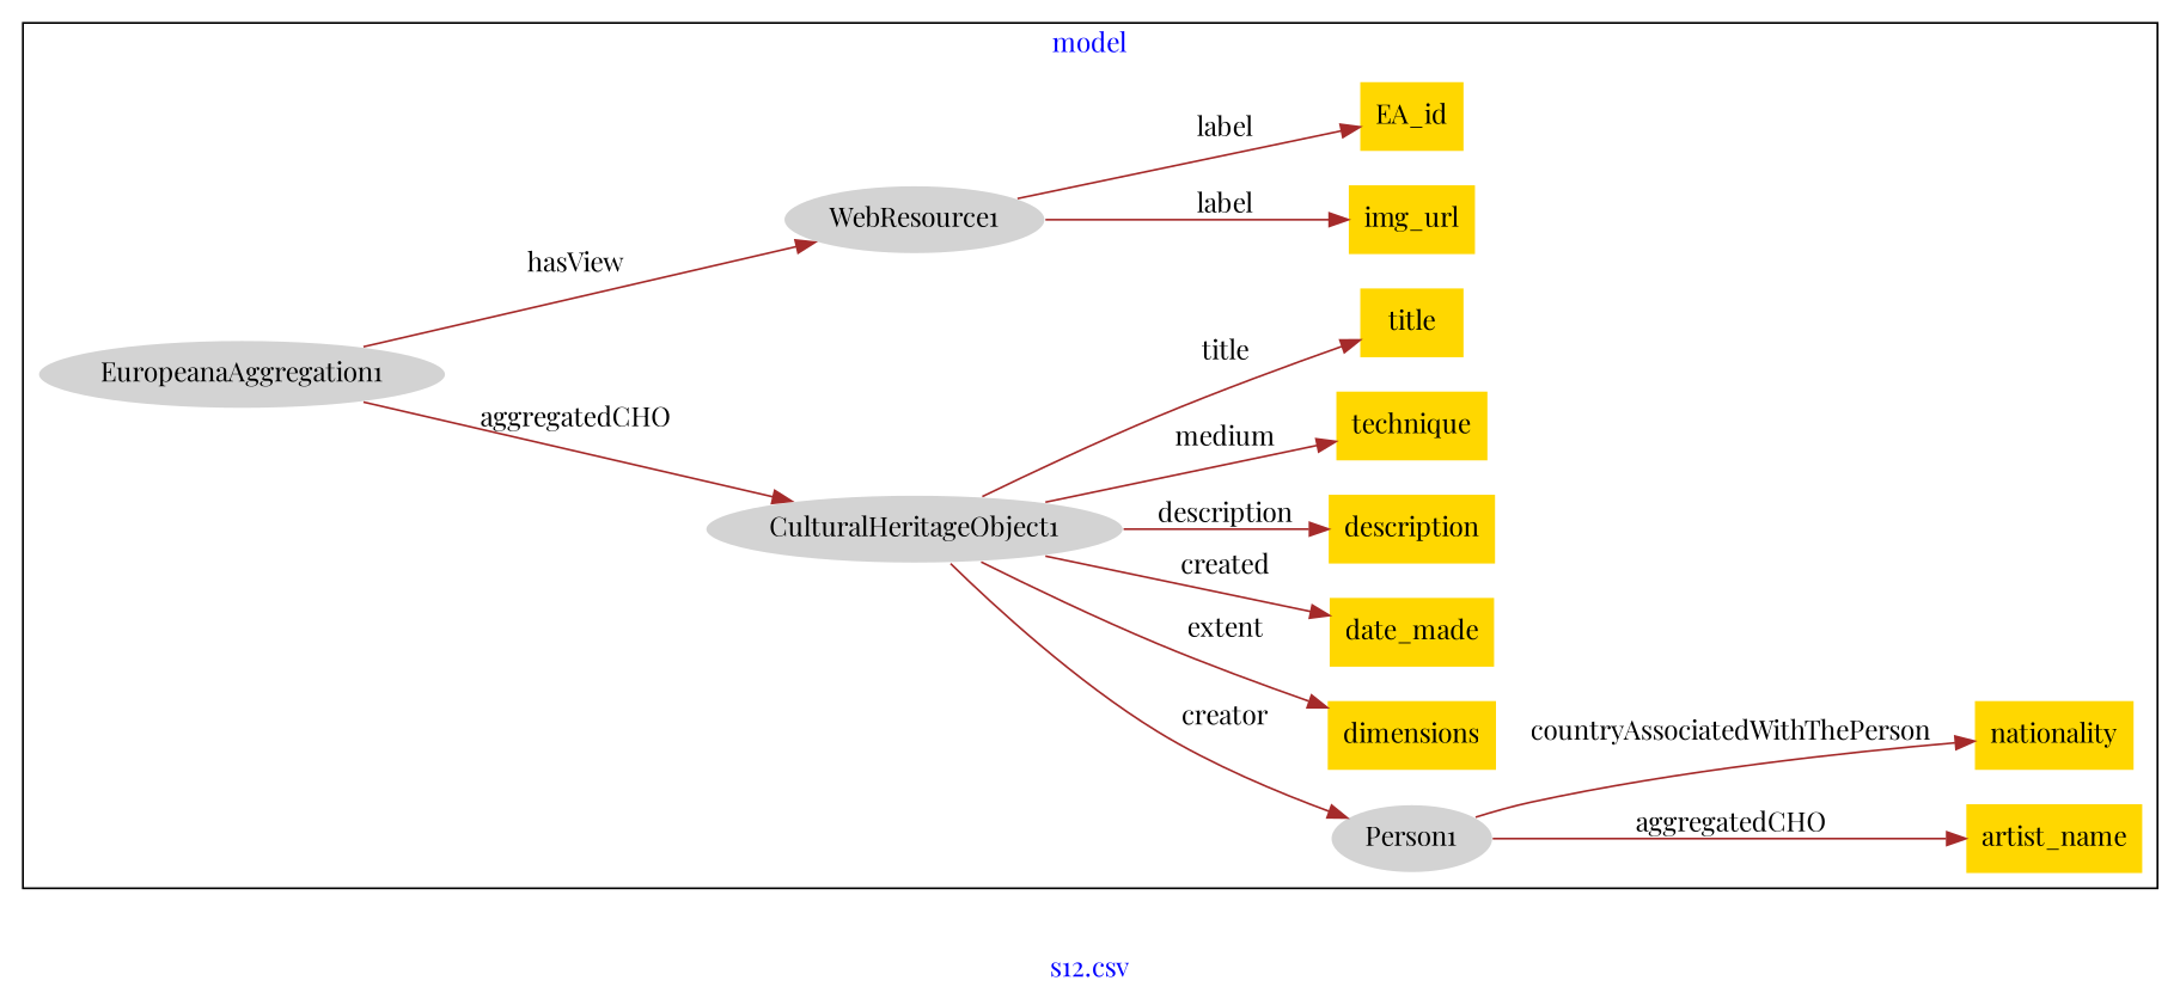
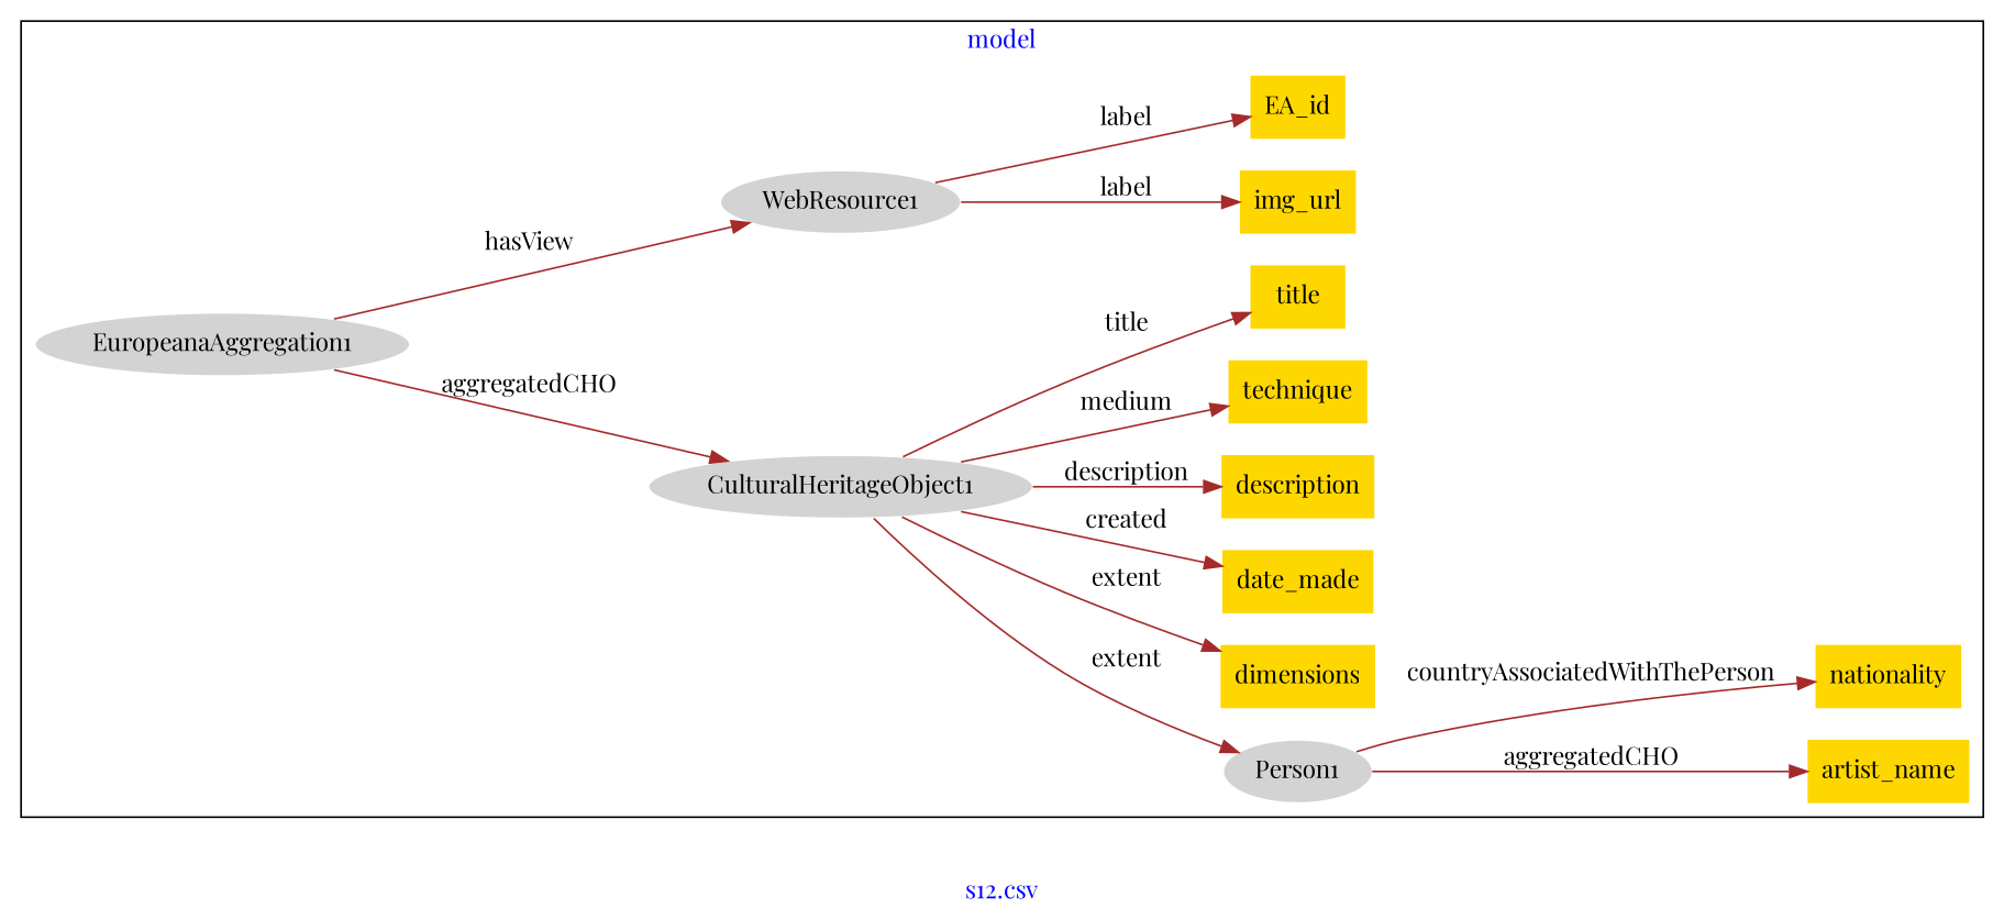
  digraph {
    fontcolor=blue
    fontname="Playfair Display"
    label="s12.csv"
    rankdir=LR
    remincross=true
    node [fillcolor=gold fontname="Playfair Display" style=filled shape=plaintext]
    edge [color=brown fontcolor=black fontname="Playfair Display"]
    n1 [color=white fillcolor=lightgray label=CulturalHeritageObject1 shape=""]
    n2 [color=white fillcolor=lightgray label=Person1 shape=""]
    n3 [color=white fillcolor=lightgray label=EuropeanaAggregation1 shape=""]
    n4 [color=white fillcolor=lightgray label=WebResource1 shape=""]
    n5 [label=img_url]
    n6 [label=dimensions]
    n7 [label=artist_name]
    n8 [label=date_made]
    n9 [label=description]
    n10 [label=nationality]
    n11 [label=technique]
    n12 [label=EA_id]
    n13 [label=title]
    subgraph cluster_1 {
      label=model
      n1
      n2
      n3
      n4
      n5
      n6
      n7
      n8
      n9
      n10
      n11
      n12
      n13
    }
-   n1 -> n2 [label=creator]
+   n1 -> n2 [label=extent]
    n1 -> n6 [label=extent]
    n1 -> n8 [label=created]
    n1 -> n9 [label=description]
    n1 -> n11 [label=medium]
    n1 -> n13 [label=title]
    n2 -> n7 [label=aggregatedCHO]
    n2 -> n10 [label=countryAssociatedWithThePerson]
    n3 -> n1 [label=aggregatedCHO]
    n3 -> n4 [label=hasView]
    n4 -> n5 [label=label]
    n4 -> n12 [label=label]
  }
